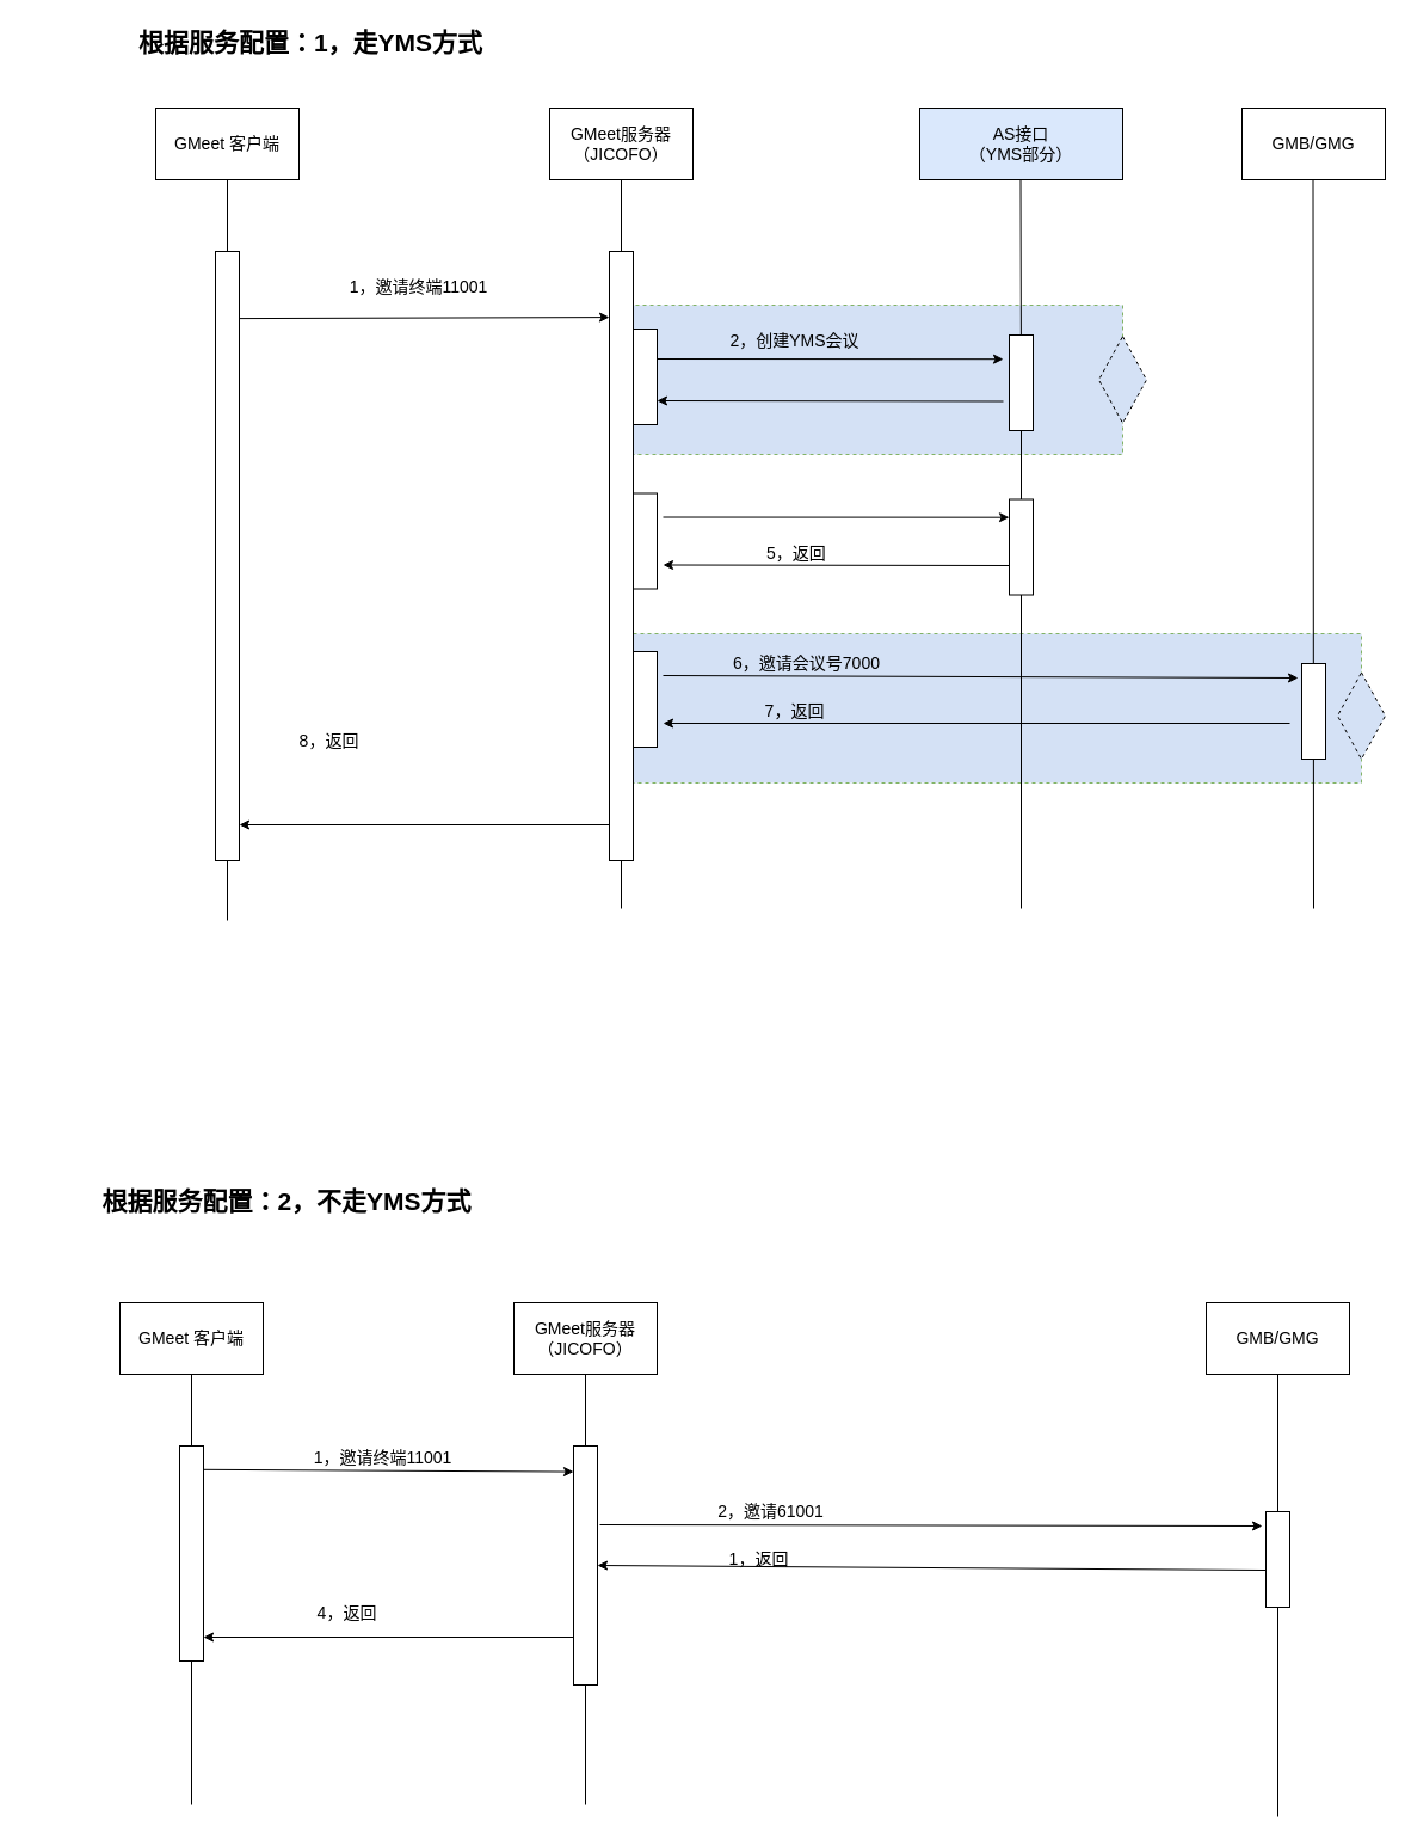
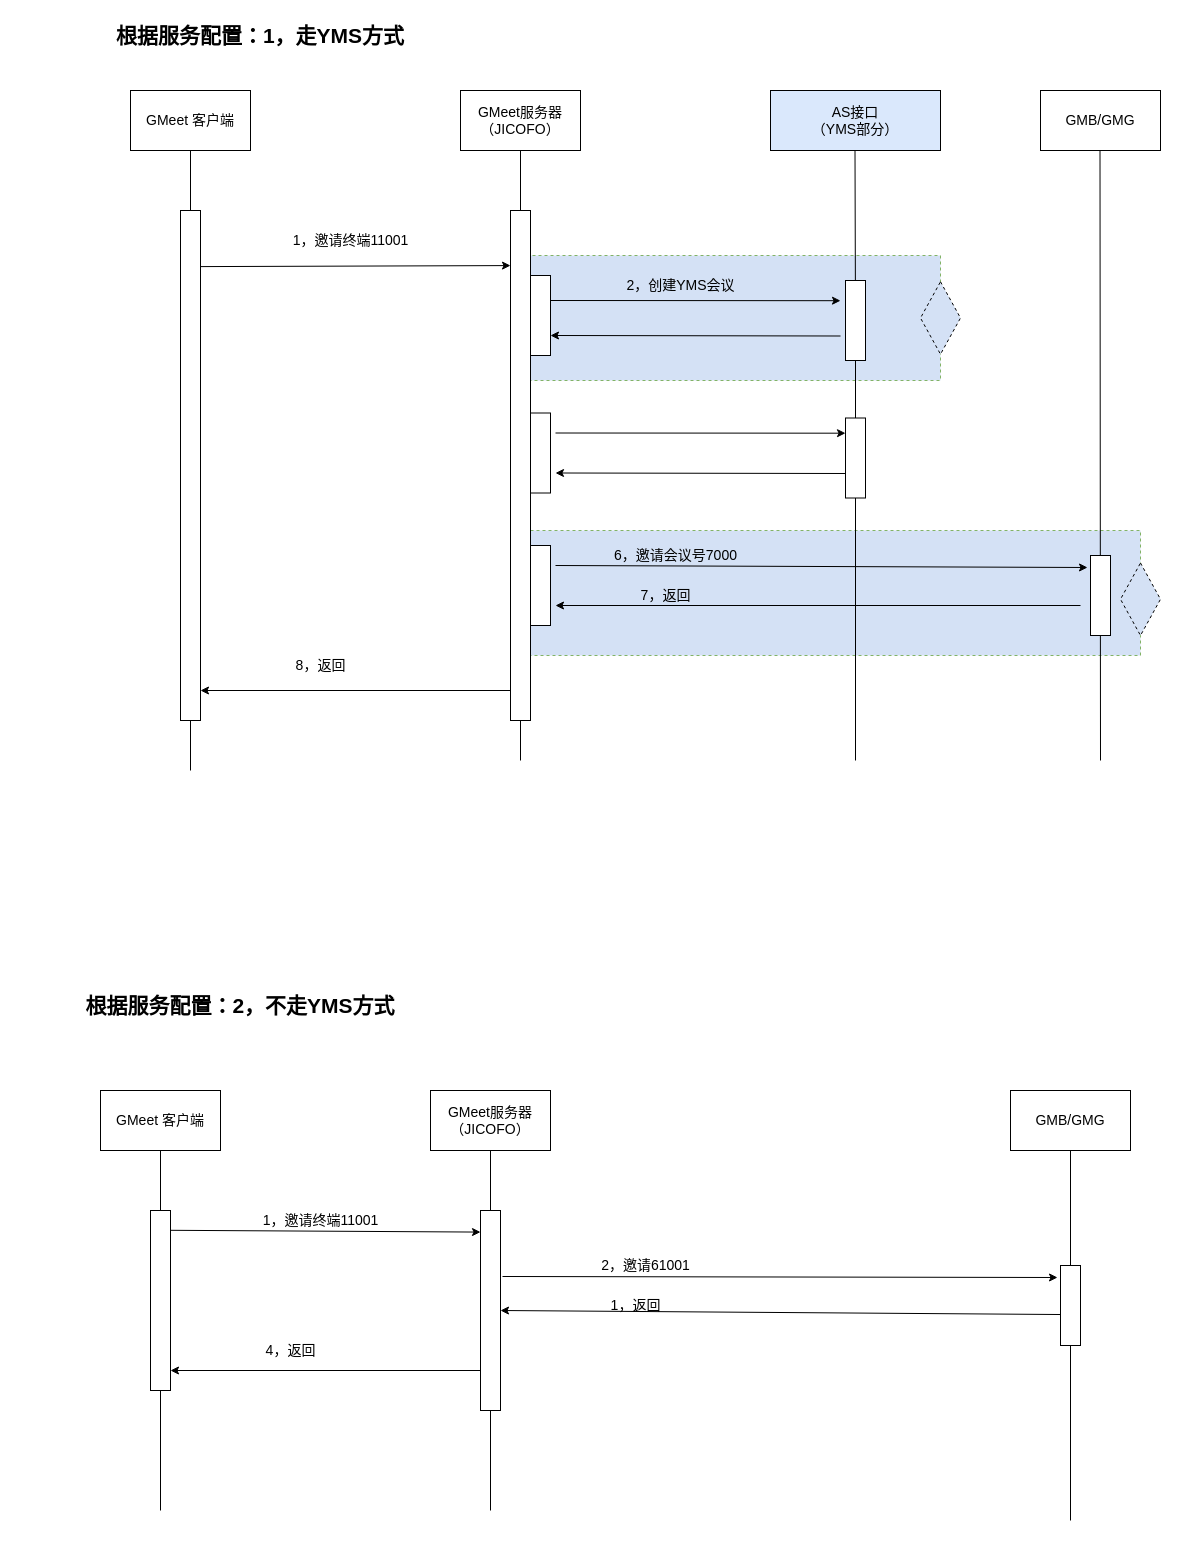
  <mxCell id="0" />
  <mxCell id="1" parent="0" />
  <mxCell id="2" value="" style="endArrow=none;html=1;rounded=0;entryX=0.5;entryY=1;entryDx=0;entryDy=0;startArrow=none;" parent="1" source="57" target="49" edge="1"><mxGeometry width="50" height="50" relative="1" as="geometry"><mxPoint x="1070" y="1520" as="sourcePoint" /><mxPoint x="1060" y="1270" as="targetPoint" /></mxGeometry></mxCell>
  <mxCell id="3" value="" style="rounded=0;whiteSpace=wrap;html=1;fontSize=14;dashed=1;fillColor=#D4E1F5;strokeColor=#82b366;" parent="1" vertex="1"><mxGeometry x="530" y="530" width="610" height="125" as="geometry" /></mxCell>
  <mxCell id="4" value="" style="rounded=0;whiteSpace=wrap;html=1;fontSize=14;dashed=1;fillColor=#D4E1F5;strokeColor=#82b366;" parent="1" vertex="1"><mxGeometry x="520" y="255" width="420" height="125" as="geometry" /></mxCell>
  <mxCell id="5" value="&lt;font style=&quot;font-size: 14px&quot;&gt;GMeet 客户端&lt;/font&gt;" style="rounded=0;whiteSpace=wrap;html=1;" parent="1" vertex="1"><mxGeometry x="130" y="90" width="120" height="60" as="geometry" /></mxCell>
  <mxCell id="6" value="&lt;font style=&quot;font-size: 14px&quot;&gt;GMeet服务器（JICOFO）&lt;/font&gt;" style="rounded=0;whiteSpace=wrap;html=1;" parent="1" vertex="1"><mxGeometry x="460" y="90" width="120" height="60" as="geometry" /></mxCell>
  <mxCell id="7" value="&lt;font style=&quot;font-size: 14px&quot;&gt;AS接口&lt;br&gt;（YMS部分）&lt;/font&gt;" style="rounded=0;whiteSpace=wrap;html=1;fillColor=#dae8fc;" parent="1" vertex="1"><mxGeometry x="770" y="90" width="170" height="60" as="geometry" /></mxCell>
  <mxCell id="8" value="" style="endArrow=none;html=1;rounded=0;entryX=0.5;entryY=1;entryDx=0;entryDy=0;startArrow=none;" parent="1" source="10" target="5" edge="1"><mxGeometry width="50" height="50" relative="1" as="geometry"><mxPoint x="190" y="620" as="sourcePoint" /><mxPoint x="200" y="240" as="targetPoint" /></mxGeometry></mxCell>
  <mxCell id="9" value="" style="endArrow=none;html=1;rounded=0;entryX=0.5;entryY=1;entryDx=0;entryDy=0;startArrow=none;" parent="1" source="13" edge="1"><mxGeometry width="50" height="50" relative="1" as="geometry"><mxPoint x="520" y="620" as="sourcePoint" /><mxPoint x="520" y="150" as="targetPoint" /></mxGeometry></mxCell>
  <mxCell id="10" value="" style="rounded=0;whiteSpace=wrap;html=1;" parent="1" vertex="1"><mxGeometry x="180" y="210" width="20" height="510" as="geometry" /></mxCell>
  <mxCell id="11" value="" style="endArrow=none;html=1;rounded=0;entryX=0.5;entryY=1;entryDx=0;entryDy=0;" parent="1" target="10" edge="1"><mxGeometry width="50" height="50" relative="1" as="geometry"><mxPoint x="190" y="770" as="sourcePoint" /><mxPoint x="190" y="150" as="targetPoint" /></mxGeometry></mxCell>
  <mxCell id="12" value="" style="endArrow=classic;html=1;rounded=0;exitX=1;exitY=0.11;exitDx=0;exitDy=0;exitPerimeter=0;entryX=0;entryY=0.108;entryDx=0;entryDy=0;entryPerimeter=0;" parent="1" source="10" target="13" edge="1"><mxGeometry width="50" height="50" relative="1" as="geometry"><mxPoint x="230" y="280" as="sourcePoint" /><mxPoint x="280" y="230" as="targetPoint" /></mxGeometry></mxCell>
  <mxCell id="13" value="" style="rounded=0;whiteSpace=wrap;html=1;" parent="1" vertex="1"><mxGeometry x="510" y="210" width="20" height="510" as="geometry" /></mxCell>
  <mxCell id="14" value="" style="endArrow=none;html=1;rounded=0;entryX=0.5;entryY=1;entryDx=0;entryDy=0;" parent="1" target="13" edge="1"><mxGeometry width="50" height="50" relative="1" as="geometry"><mxPoint x="520" y="760" as="sourcePoint" /><mxPoint x="520" y="150" as="targetPoint" /></mxGeometry></mxCell>
  <mxCell id="15" value="&lt;font style=&quot;font-size: 14px&quot;&gt;GMB/GMG&lt;/font&gt;" style="rounded=0;whiteSpace=wrap;html=1;" parent="1" vertex="1"><mxGeometry x="1040" y="90" width="120" height="60" as="geometry" /></mxCell>
  <mxCell id="16" value="" style="endArrow=none;html=1;rounded=0;entryX=0.5;entryY=1;entryDx=0;entryDy=0;" parent="1" edge="1"><mxGeometry width="50" height="50" relative="1" as="geometry"><mxPoint x="1100" y="760" as="sourcePoint" /><mxPoint x="1099.5" y="150" as="targetPoint" /></mxGeometry></mxCell>
  <mxCell id="17" value="&lt;font style=&quot;font-size: 14px&quot;&gt;1，邀请终端11001&lt;/font&gt;" style="text;html=1;align=center;verticalAlign=middle;resizable=0;points=[];autosize=1;strokeColor=none;fillColor=none;" parent="1" vertex="1"><mxGeometry x="285" y="230" width="130" height="20" as="geometry" /></mxCell>
  <mxCell id="18" value="" style="rounded=0;whiteSpace=wrap;html=1;" parent="1" vertex="1"><mxGeometry x="530" y="275" width="20" height="80" as="geometry" /></mxCell>
  <mxCell id="19" value="" style="endArrow=classic;html=1;rounded=0;exitX=1;exitY=0.182;exitDx=0;exitDy=0;exitPerimeter=0;entryX=0;entryY=0.429;entryDx=0;entryDy=0;entryPerimeter=0;" parent="1" edge="1"><mxGeometry width="50" height="50" relative="1" as="geometry"><mxPoint x="550" y="300" as="sourcePoint" /><mxPoint x="840" y="300.19" as="targetPoint" /></mxGeometry></mxCell>
- <mxCell id="20" value="&lt;font style=&quot;font-size: 14px&quot;&gt;2，创建YMS会议&lt;/font&gt;" style="text;html=1;align=center;verticalAlign=middle;resizable=0;points=[];autosize=1;strokeColor=none;fillColor=none;" parent="1" vertex="1"><mxGeometry x="605" y="275" width="120" height="20" as="geometry" /></mxCell>
+ <mxCell id="20" value="&lt;font style=&quot;font-size: 14px&quot;&gt;2，创建YMS会议&lt;/font&gt;" style="text;html=1;align=center;verticalAlign=middle;resizable=0;points=[];autosize=1;strokeColor=none;fillColor=none;" parent="1" vertex="1"><mxGeometry x="620" y="275" width="120" height="20" as="geometry" /></mxCell>
  <mxCell id="21" value="" style="endArrow=classic;html=1;rounded=0;fontSize=14;exitX=0;exitY=0.75;exitDx=0;exitDy=0;entryX=1;entryY=0.75;entryDx=0;entryDy=0;" parent="1" target="18" edge="1"><mxGeometry width="50" height="50" relative="1" as="geometry"><mxPoint x="840" y="335.5" as="sourcePoint" /><mxPoint x="680" y="430" as="targetPoint" /></mxGeometry></mxCell>
  <mxCell id="22" value="" style="rounded=0;whiteSpace=wrap;html=1;" parent="1" vertex="1"><mxGeometry x="530" y="412.5" width="20" height="80" as="geometry" /></mxCell>
  <mxCell id="23" value="" style="endArrow=none;html=1;rounded=0;entryX=0.5;entryY=1;entryDx=0;entryDy=0;startArrow=none;" parent="1" source="24" edge="1"><mxGeometry width="50" height="50" relative="1" as="geometry"><mxPoint x="854.5" y="620" as="sourcePoint" /><mxPoint x="854.5" y="150" as="targetPoint" /></mxGeometry></mxCell>
  <mxCell id="24" value="" style="rounded=0;whiteSpace=wrap;html=1;" parent="1" vertex="1"><mxGeometry x="845" y="280" width="20" height="80" as="geometry" /></mxCell>
  <mxCell id="25" value="" style="endArrow=none;html=1;rounded=0;entryX=0.5;entryY=1;entryDx=0;entryDy=0;startArrow=none;" parent="1" source="26" target="24" edge="1"><mxGeometry width="50" height="50" relative="1" as="geometry"><mxPoint x="854.5" y="620" as="sourcePoint" /><mxPoint x="854.5" y="150" as="targetPoint" /></mxGeometry></mxCell>
  <mxCell id="26" value="" style="rounded=0;whiteSpace=wrap;html=1;" parent="1" vertex="1"><mxGeometry x="845" y="417.5" width="20" height="80" as="geometry" /></mxCell>
  <mxCell id="27" value="" style="endArrow=none;html=1;rounded=0;entryX=0.5;entryY=1;entryDx=0;entryDy=0;" parent="1" target="26" edge="1"><mxGeometry width="50" height="50" relative="1" as="geometry"><mxPoint x="855" y="760" as="sourcePoint" /><mxPoint x="855" y="360" as="targetPoint" /></mxGeometry></mxCell>
  <mxCell id="28" value="" style="endArrow=classic;html=1;rounded=0;exitX=1;exitY=0.182;exitDx=0;exitDy=0;exitPerimeter=0;entryX=0;entryY=0.429;entryDx=0;entryDy=0;entryPerimeter=0;" parent="1" edge="1"><mxGeometry width="50" height="50" relative="1" as="geometry"><mxPoint x="555" y="432.5" as="sourcePoint" /><mxPoint x="845" y="432.69" as="targetPoint" /></mxGeometry></mxCell>
- <mxCell id="29" value="&lt;font style=&quot;font-size: 14px&quot;&gt;5，返回&lt;/font&gt;" style="text;html=1;align=left;verticalAlign=middle;resizable=0;points=[];autosize=1;strokeColor=none;fillColor=none;" parent="1" vertex="1"><mxGeometry x="640" y="452.5" width="70" height="20" as="geometry" /></mxCell>
  <mxCell id="30" value="" style="endArrow=classic;html=1;rounded=0;fontSize=14;exitX=0;exitY=0.75;exitDx=0;exitDy=0;entryX=1;entryY=0.75;entryDx=0;entryDy=0;" parent="1" edge="1"><mxGeometry width="50" height="50" relative="1" as="geometry"><mxPoint x="845" y="473" as="sourcePoint" /><mxPoint x="555" y="472.5" as="targetPoint" /></mxGeometry></mxCell>
  <mxCell id="31" value="" style="rounded=0;whiteSpace=wrap;html=1;" parent="1" vertex="1"><mxGeometry x="530" y="545" width="20" height="80" as="geometry" /></mxCell>
  <mxCell id="32" value="" style="rounded=0;whiteSpace=wrap;html=1;" parent="1" vertex="1"><mxGeometry x="1090" y="555" width="20" height="80" as="geometry" /></mxCell>
  <mxCell id="33" value="" style="endArrow=classic;html=1;rounded=0;exitX=1;exitY=0.182;exitDx=0;exitDy=0;exitPerimeter=0;entryX=-0.15;entryY=0.15;entryDx=0;entryDy=0;entryPerimeter=0;" parent="1" target="32" edge="1"><mxGeometry width="50" height="50" relative="1" as="geometry"><mxPoint x="555" y="565" as="sourcePoint" /><mxPoint x="845" y="565.19" as="targetPoint" /></mxGeometry></mxCell>
  <mxCell id="34" value="&lt;font style=&quot;font-size: 14px&quot;&gt;7，返回&lt;/font&gt;" style="text;html=1;align=center;verticalAlign=middle;resizable=0;points=[];autosize=1;strokeColor=none;fillColor=none;" parent="1" vertex="1"><mxGeometry x="630" y="585" width="70" height="20" as="geometry" /></mxCell>
  <mxCell id="35" value="" style="endArrow=classic;html=1;rounded=0;fontSize=14;entryX=1;entryY=0.75;entryDx=0;entryDy=0;" parent="1" edge="1"><mxGeometry width="50" height="50" relative="1" as="geometry"><mxPoint x="1080" y="605" as="sourcePoint" /><mxPoint x="555" y="605" as="targetPoint" /></mxGeometry></mxCell>
  <mxCell id="36" value="&lt;font style=&quot;font-size: 14px&quot;&gt;6，邀请会议号7000&lt;/font&gt;" style="text;html=1;align=center;verticalAlign=middle;resizable=0;points=[];autosize=1;strokeColor=none;fillColor=none;" parent="1" vertex="1"><mxGeometry x="605" y="545" width="140" height="20" as="geometry" /></mxCell>
  <mxCell id="37" value="" style="endArrow=classic;html=1;rounded=0;fontSize=14;entryX=1;entryY=0.75;entryDx=0;entryDy=0;" parent="1" edge="1"><mxGeometry width="50" height="50" relative="1" as="geometry"><mxPoint x="510" y="690" as="sourcePoint" /><mxPoint x="200" y="690" as="targetPoint" /></mxGeometry></mxCell>
  <mxCell id="38" value="&lt;span style=&quot;font-size: 21px&quot;&gt;&lt;b&gt;根据服务配置：1，走YMS方式&lt;/b&gt;&lt;/span&gt;" style="text;html=1;strokeColor=none;fillColor=none;align=center;verticalAlign=middle;whiteSpace=wrap;rounded=0;dashed=1;fontSize=14;" parent="1" vertex="1"><mxGeometry x="40" y="20" width="440" height="30" as="geometry" /></mxCell>
  <mxCell id="39" value="" style="rhombus;whiteSpace=wrap;html=1;dashed=1;fontSize=21;fillColor=#D4E1F5;" parent="1" vertex="1"><mxGeometry x="920" y="281.25" width="40" height="72.5" as="geometry" /></mxCell>
  <mxCell id="40" value="" style="rhombus;whiteSpace=wrap;html=1;dashed=1;fontSize=21;fillColor=#D4E1F5;" parent="1" vertex="1"><mxGeometry x="1120" y="562.5" width="40" height="72.5" as="geometry" /></mxCell>
- <mxCell id="41" value="&lt;font style=&quot;font-size: 14px&quot;&gt;8，返回&lt;/font&gt;" style="text;html=1;align=center;verticalAlign=middle;resizable=0;points=[];autosize=1;strokeColor=none;fillColor=none;" parent="1" vertex="1"><mxGeometry x="240" y="610" width="70" height="20" as="geometry" /></mxCell>
+ <mxCell id="41" value="&lt;font style=&quot;font-size: 14px&quot;&gt;8，返回&lt;/font&gt;" style="text;html=1;align=center;verticalAlign=middle;resizable=0;points=[];autosize=1;strokeColor=none;fillColor=none;" parent="1" vertex="1"><mxGeometry x="285" y="655" width="70" height="20" as="geometry" /></mxCell>
  <mxCell id="42" value="&lt;font style=&quot;font-size: 14px&quot;&gt;GMeet 客户端&lt;/font&gt;" style="rounded=0;whiteSpace=wrap;html=1;" parent="1" vertex="1"><mxGeometry x="100" y="1090" width="120" height="60" as="geometry" /></mxCell>
  <mxCell id="43" value="&lt;font style=&quot;font-size: 14px&quot;&gt;GMeet服务器（JICOFO）&lt;/font&gt;" style="rounded=0;whiteSpace=wrap;html=1;" parent="1" vertex="1"><mxGeometry x="430" y="1090" width="120" height="60" as="geometry" /></mxCell>
  <mxCell id="44" value="" style="endArrow=none;html=1;rounded=0;entryX=0.5;entryY=1;entryDx=0;entryDy=0;startArrow=none;" parent="1" target="42" edge="1"><mxGeometry width="50" height="50" relative="1" as="geometry"><mxPoint x="160" y="1510" as="sourcePoint" /><mxPoint x="170" y="1240" as="targetPoint" /></mxGeometry></mxCell>
  <mxCell id="45" value="" style="endArrow=none;html=1;rounded=0;entryX=0.5;entryY=1;entryDx=0;entryDy=0;startArrow=none;" parent="1" edge="1"><mxGeometry width="50" height="50" relative="1" as="geometry"><mxPoint x="490" y="1510" as="sourcePoint" /><mxPoint x="490" y="1150" as="targetPoint" /></mxGeometry></mxCell>
  <mxCell id="46" value="" style="rounded=0;whiteSpace=wrap;html=1;" parent="1" vertex="1"><mxGeometry x="150" y="1210" width="20" height="180" as="geometry" /></mxCell>
  <mxCell id="47" value="" style="endArrow=classic;html=1;rounded=0;exitX=1;exitY=0.11;exitDx=0;exitDy=0;exitPerimeter=0;entryX=0;entryY=0.108;entryDx=0;entryDy=0;entryPerimeter=0;" parent="1" source="46" target="48" edge="1"><mxGeometry width="50" height="50" relative="1" as="geometry"><mxPoint x="200" y="1280" as="sourcePoint" /><mxPoint x="250" y="1230" as="targetPoint" /></mxGeometry></mxCell>
  <mxCell id="48" value="" style="rounded=0;whiteSpace=wrap;html=1;" parent="1" vertex="1"><mxGeometry x="480" y="1210" width="20" height="200" as="geometry" /></mxCell>
  <mxCell id="49" value="&lt;font style=&quot;font-size: 14px&quot;&gt;GMB/GMG&lt;/font&gt;" style="rounded=0;whiteSpace=wrap;html=1;" parent="1" vertex="1"><mxGeometry x="1010" y="1090" width="120" height="60" as="geometry" /></mxCell>
  <mxCell id="50" value="&lt;font style=&quot;font-size: 14px&quot;&gt;1，邀请终端11001&lt;/font&gt;" style="text;html=1;align=center;verticalAlign=middle;resizable=0;points=[];autosize=1;strokeColor=none;fillColor=none;" parent="1" vertex="1"><mxGeometry x="255" y="1210" width="130" height="20" as="geometry" /></mxCell>
  <mxCell id="51" value="" style="endArrow=classic;html=1;rounded=0;entryX=-0.15;entryY=0.15;entryDx=0;entryDy=0;entryPerimeter=0;exitX=1.1;exitY=0.33;exitDx=0;exitDy=0;exitPerimeter=0;" parent="1" source="48" target="57" edge="1"><mxGeometry width="50" height="50" relative="1" as="geometry"><mxPoint x="510" y="1277" as="sourcePoint" /><mxPoint x="815" y="1275.19" as="targetPoint" /></mxGeometry></mxCell>
  <mxCell id="52" value="&lt;font style=&quot;font-size: 14px&quot;&gt;1，返回&lt;/font&gt;" style="text;html=1;align=center;verticalAlign=middle;resizable=0;points=[];autosize=1;strokeColor=none;fillColor=none;" parent="1" vertex="1"><mxGeometry x="600" y="1295" width="70" height="20" as="geometry" /></mxCell>
  <mxCell id="53" value="" style="endArrow=classic;html=1;rounded=0;fontSize=14;entryX=1;entryY=0.5;entryDx=0;entryDy=0;exitX=0.1;exitY=0.613;exitDx=0;exitDy=0;exitPerimeter=0;" parent="1" source="57" target="48" edge="1"><mxGeometry width="50" height="50" relative="1" as="geometry"><mxPoint x="1050" y="1315" as="sourcePoint" /><mxPoint x="525" y="1315" as="targetPoint" /></mxGeometry></mxCell>
  <mxCell id="54" value="&lt;font style=&quot;font-size: 14px&quot;&gt;2，邀请61001&lt;/font&gt;" style="text;html=1;align=center;verticalAlign=middle;resizable=0;points=[];autosize=1;strokeColor=none;fillColor=none;" parent="1" vertex="1"><mxGeometry x="595" y="1255" width="100" height="20" as="geometry" /></mxCell>
  <mxCell id="55" value="" style="endArrow=classic;html=1;rounded=0;fontSize=14;entryX=1;entryY=0.75;entryDx=0;entryDy=0;" parent="1" edge="1"><mxGeometry width="50" height="50" relative="1" as="geometry"><mxPoint x="480" y="1370" as="sourcePoint" /><mxPoint x="170" y="1370" as="targetPoint" /></mxGeometry></mxCell>
  <mxCell id="56" value="&lt;font style=&quot;font-size: 14px&quot;&gt;4，返回&lt;/font&gt;" style="text;html=1;align=center;verticalAlign=middle;resizable=0;points=[];autosize=1;strokeColor=none;fillColor=none;" parent="1" vertex="1"><mxGeometry x="255" y="1340" width="70" height="20" as="geometry" /></mxCell>
  <mxCell id="57" value="" style="rounded=0;whiteSpace=wrap;html=1;" parent="1" vertex="1"><mxGeometry x="1060" y="1265" width="20" height="80" as="geometry" /></mxCell>
  <mxCell id="58" value="" style="endArrow=none;html=1;rounded=0;entryX=0.5;entryY=1;entryDx=0;entryDy=0;" parent="1" target="57" edge="1"><mxGeometry width="50" height="50" relative="1" as="geometry"><mxPoint x="1070" y="1520" as="sourcePoint" /><mxPoint x="1070" y="1150" as="targetPoint" /></mxGeometry></mxCell>
  <mxCell id="59" value="&lt;span style=&quot;font-size: 21px&quot;&gt;&lt;b&gt;根据服务配置：2，不走YMS方式&lt;/b&gt;&lt;/span&gt;" style="text;html=1;strokeColor=none;fillColor=none;align=center;verticalAlign=middle;whiteSpace=wrap;rounded=0;dashed=1;fontSize=14;" parent="1" vertex="1"><mxGeometry x="20" y="990" width="440" height="30" as="geometry" /></mxCell>
